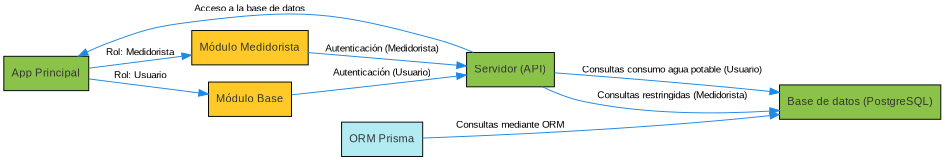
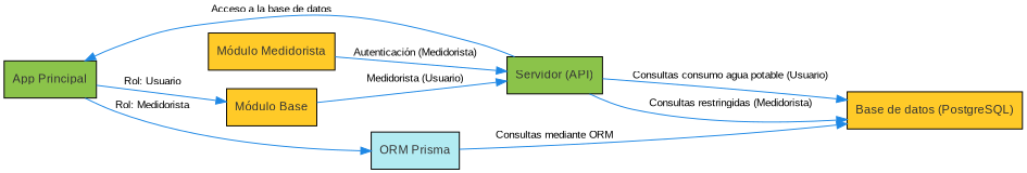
  digraph {
    rankdir=LR
    node [fillcolor="#8BC34A" fontcolor="#333333" fontname=Arial fontsize=12 shape=box style=filled]
    edge [color="#1E88E5" fontname=Arial fontsize=10]
    n1 [label="App Principal"]
    n2 [fillcolor="#FFCA28" label="Módulo Medidorista"]
    n3 [fillcolor="#FFCA28" label="Módulo Base"]
    n4 [label="Servidor (API)"]
-   n5 [label="Base de datos (PostgreSQL)"]
+   n5 [fillcolor="#FFCA28" label="Base de datos (PostgreSQL)"]
    n6 [fillcolor="#B2EBF2" label="ORM Prisma"]
-   n1 -> n2 [label="Rol: Medidorista"]
+   n1 -> n6 [label="Rol: Medidorista"]
    n1 -> n3 [label="Rol: Usuario"]
    n2 -> n4 [label="Autenticación (Medidorista)"]
-   n3 -> n4 [label="Autenticación (Usuario)"]
+   n3 -> n4 [label="Medidorista (Usuario)"]
    n4 -> n1 [label="Acceso a la base de datos"]
    n4 -> n5 [label="Consultas restringidas (Medidorista)"]
    n4 -> n5 [label="Consultas consumo agua potable (Usuario)"]
    n6 -> n5 [label="Consultas mediante ORM"]
  }
